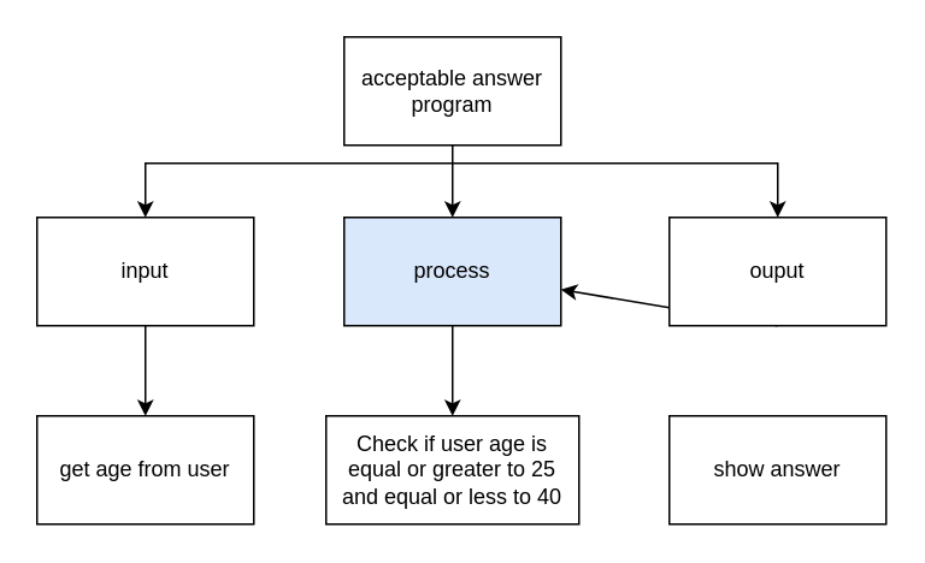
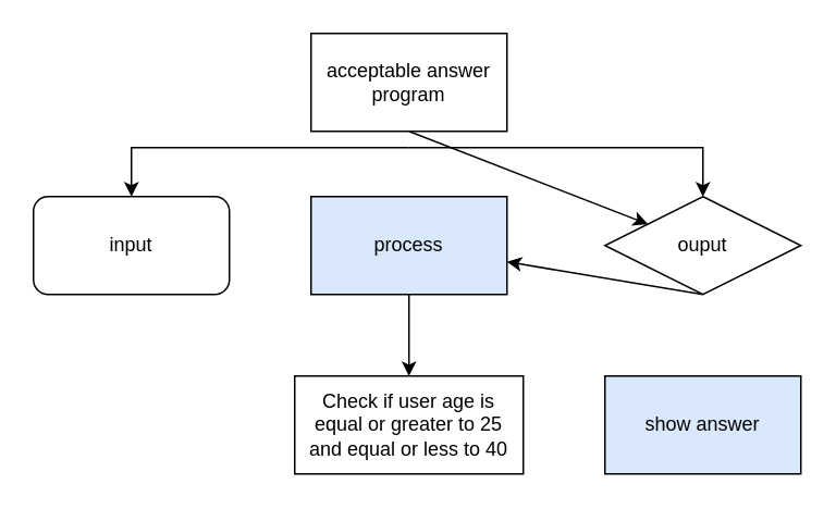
  <mxCell id="0" />
  <mxCell id="1" parent="0" />
- <mxCell id="2" style="edgeStyle=none;html=1;exitX=0.5;exitY=1;exitDx=0;exitDy=0;fontFamily=Helvetica;fontSize=12;fontColor=#FFFFFF;" edge="1" parent="1" source="5" target="14"><mxGeometry relative="1" as="geometry" /></mxCell>
+ <mxCell id="2" style="edgeStyle=none;html=1;exitX=0.5;exitY=1;exitDx=0;exitDy=0;fontFamily=Helvetica;fontSize=12;fontColor=#FFFFFF;" edge="1" parent="1" source="5" target="12"><mxGeometry relative="1" as="geometry" /></mxCell>
  <mxCell id="3" style="edgeStyle=none;html=1;entryX=0.5;entryY=0;entryDx=0;entryDy=0;fontFamily=Helvetica;fontSize=12;fontColor=#FFFFFF;rounded=0;" edge="1" parent="1" target="7"><mxGeometry relative="1" as="geometry"><mxPoint x="250" y="90" as="sourcePoint" /><Array as="points"><mxPoint x="80" y="90" /></Array></mxGeometry></mxCell>
  <mxCell id="4" style="edgeStyle=none;rounded=0;html=1;entryX=0.5;entryY=0;entryDx=0;entryDy=0;fontFamily=Helvetica;fontSize=12;fontColor=#FFFFFF;" edge="1" parent="1" target="12"><mxGeometry relative="1" as="geometry"><mxPoint x="250" y="90" as="sourcePoint" /><Array as="points"><mxPoint x="430" y="90" /></Array></mxGeometry></mxCell>
  <mxCell id="5" value="acceptable answer program" style="whiteSpace=wrap;html=1;" vertex="1" parent="1"><mxGeometry x="190" y="20" width="120" height="60" as="geometry" /></mxCell>
- <mxCell id="6" style="edgeStyle=none;rounded=0;html=1;exitX=0.5;exitY=1;exitDx=0;exitDy=0;fontFamily=Helvetica;fontSize=12;fontColor=#FFFFFF;" edge="1" parent="1" source="7" target="10"><mxGeometry relative="1" as="geometry" /></mxCell>
- <mxCell id="7" value="input" style="whiteSpace=wrap;html=1;" vertex="1" parent="1"><mxGeometry x="20" y="120" width="120" height="60" as="geometry" /></mxCell>
- <mxCell id="8" value="show answer" style="whiteSpace=wrap;html=1;" vertex="1" parent="1"><mxGeometry x="370" y="230" width="120" height="60" as="geometry" /></mxCell>
+ <mxCell id="7" value="input" style="whiteSpace=wrap;html=1;rounded=1;" vertex="1" parent="1"><mxGeometry x="20" y="120" width="120" height="60" as="geometry" /></mxCell>
+ <mxCell id="8" value="show answer" style="whiteSpace=wrap;html=1;fillColor=#dae8fc;" vertex="1" parent="1"><mxGeometry x="370" y="230" width="120" height="60" as="geometry" /></mxCell>
  <mxCell id="9" value="&lt;span id=&quot;docs-internal-guid-460d8ec7-7fff-c695-106f-e52589a93b17&quot;&gt;&lt;span style=&quot;vertical-align: baseline&quot;&gt;&lt;font style=&quot;font-size: 12px&quot; color=&quot;#000000&quot;&gt;Check if user age is equal or greater to 25 and equal or less to 40&lt;/font&gt;&lt;/span&gt;&lt;/span&gt;" style="whiteSpace=wrap;html=1;" vertex="1" parent="1"><mxGeometry x="180" y="230" width="140" height="60" as="geometry" /></mxCell>
- <mxCell id="10" value="get age from user" style="whiteSpace=wrap;html=1;" vertex="1" parent="1"><mxGeometry x="20" y="230" width="120" height="60" as="geometry" /></mxCell>
  <mxCell id="11" style="edgeStyle=none;rounded=0;html=1;exitX=0.5;exitY=1;exitDx=0;exitDy=0;fontFamily=Helvetica;fontSize=12;fontColor=#FFFFFF;" edge="1" parent="1" source="12" target="14"><mxGeometry relative="1" as="geometry" /></mxCell>
- <mxCell id="12" value="ouput" style="whiteSpace=wrap;html=1;" vertex="1" parent="1"><mxGeometry x="370" y="120" width="120" height="60" as="geometry" /></mxCell>
+ <mxCell id="12" value="ouput" style="rhombus;whiteSpace=wrap;html=1;" vertex="1" parent="1"><mxGeometry x="370" y="120" width="120" height="60" as="geometry" /></mxCell>
  <mxCell id="13" style="edgeStyle=none;rounded=0;html=1;exitX=0.5;exitY=1;exitDx=0;exitDy=0;fontFamily=Helvetica;fontSize=12;fontColor=#FFFFFF;" edge="1" parent="1" source="14" target="9"><mxGeometry relative="1" as="geometry" /></mxCell>
  <mxCell id="14" value="process" style="whiteSpace=wrap;html=1;fillColor=#dae8fc;" vertex="1" parent="1"><mxGeometry x="190" y="120" width="120" height="60" as="geometry" /></mxCell>
